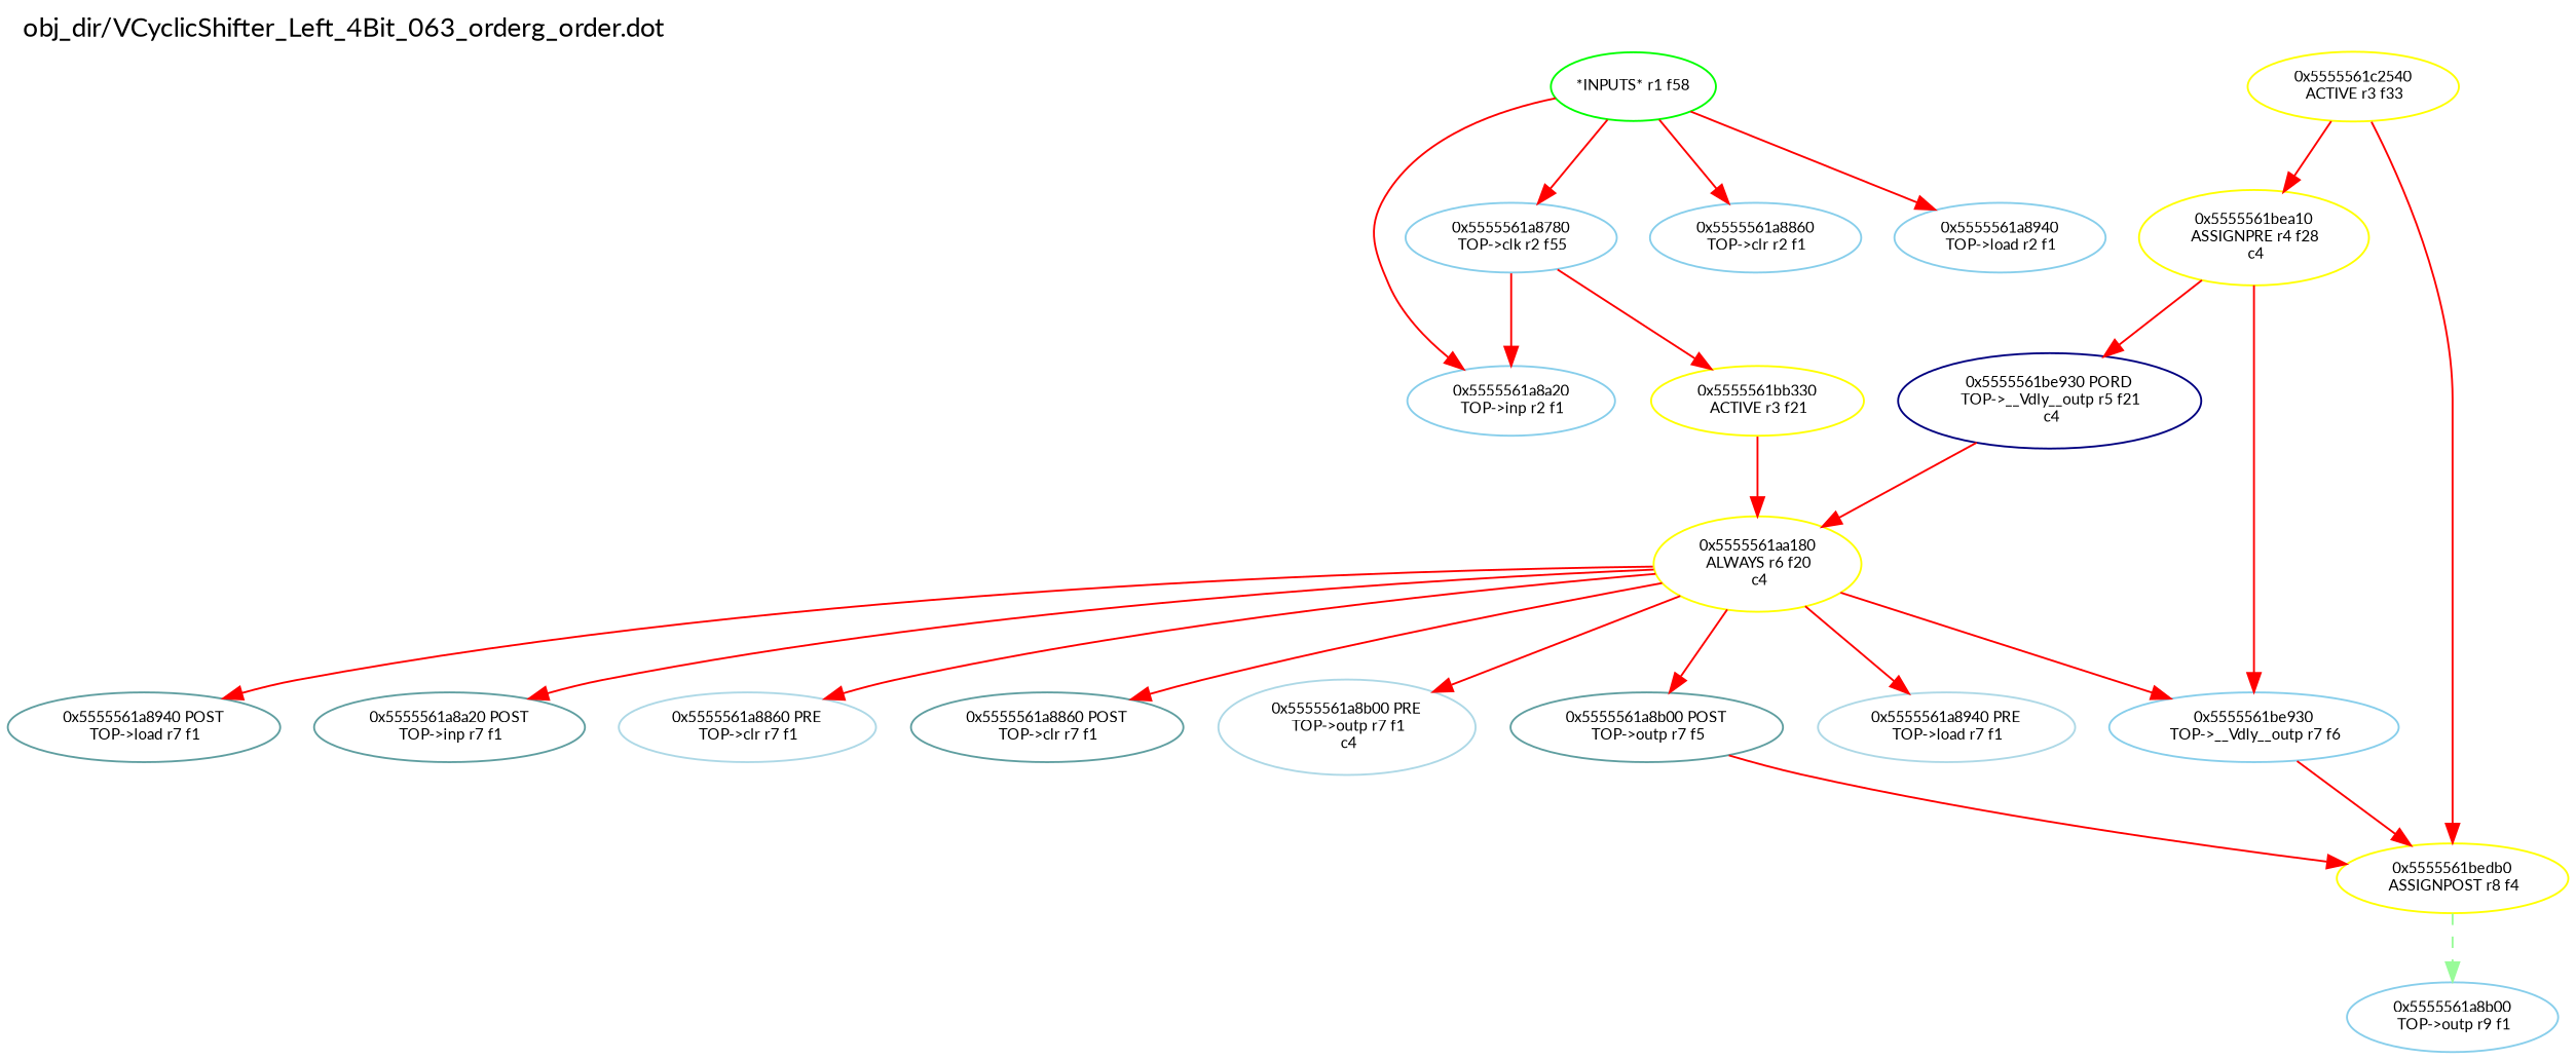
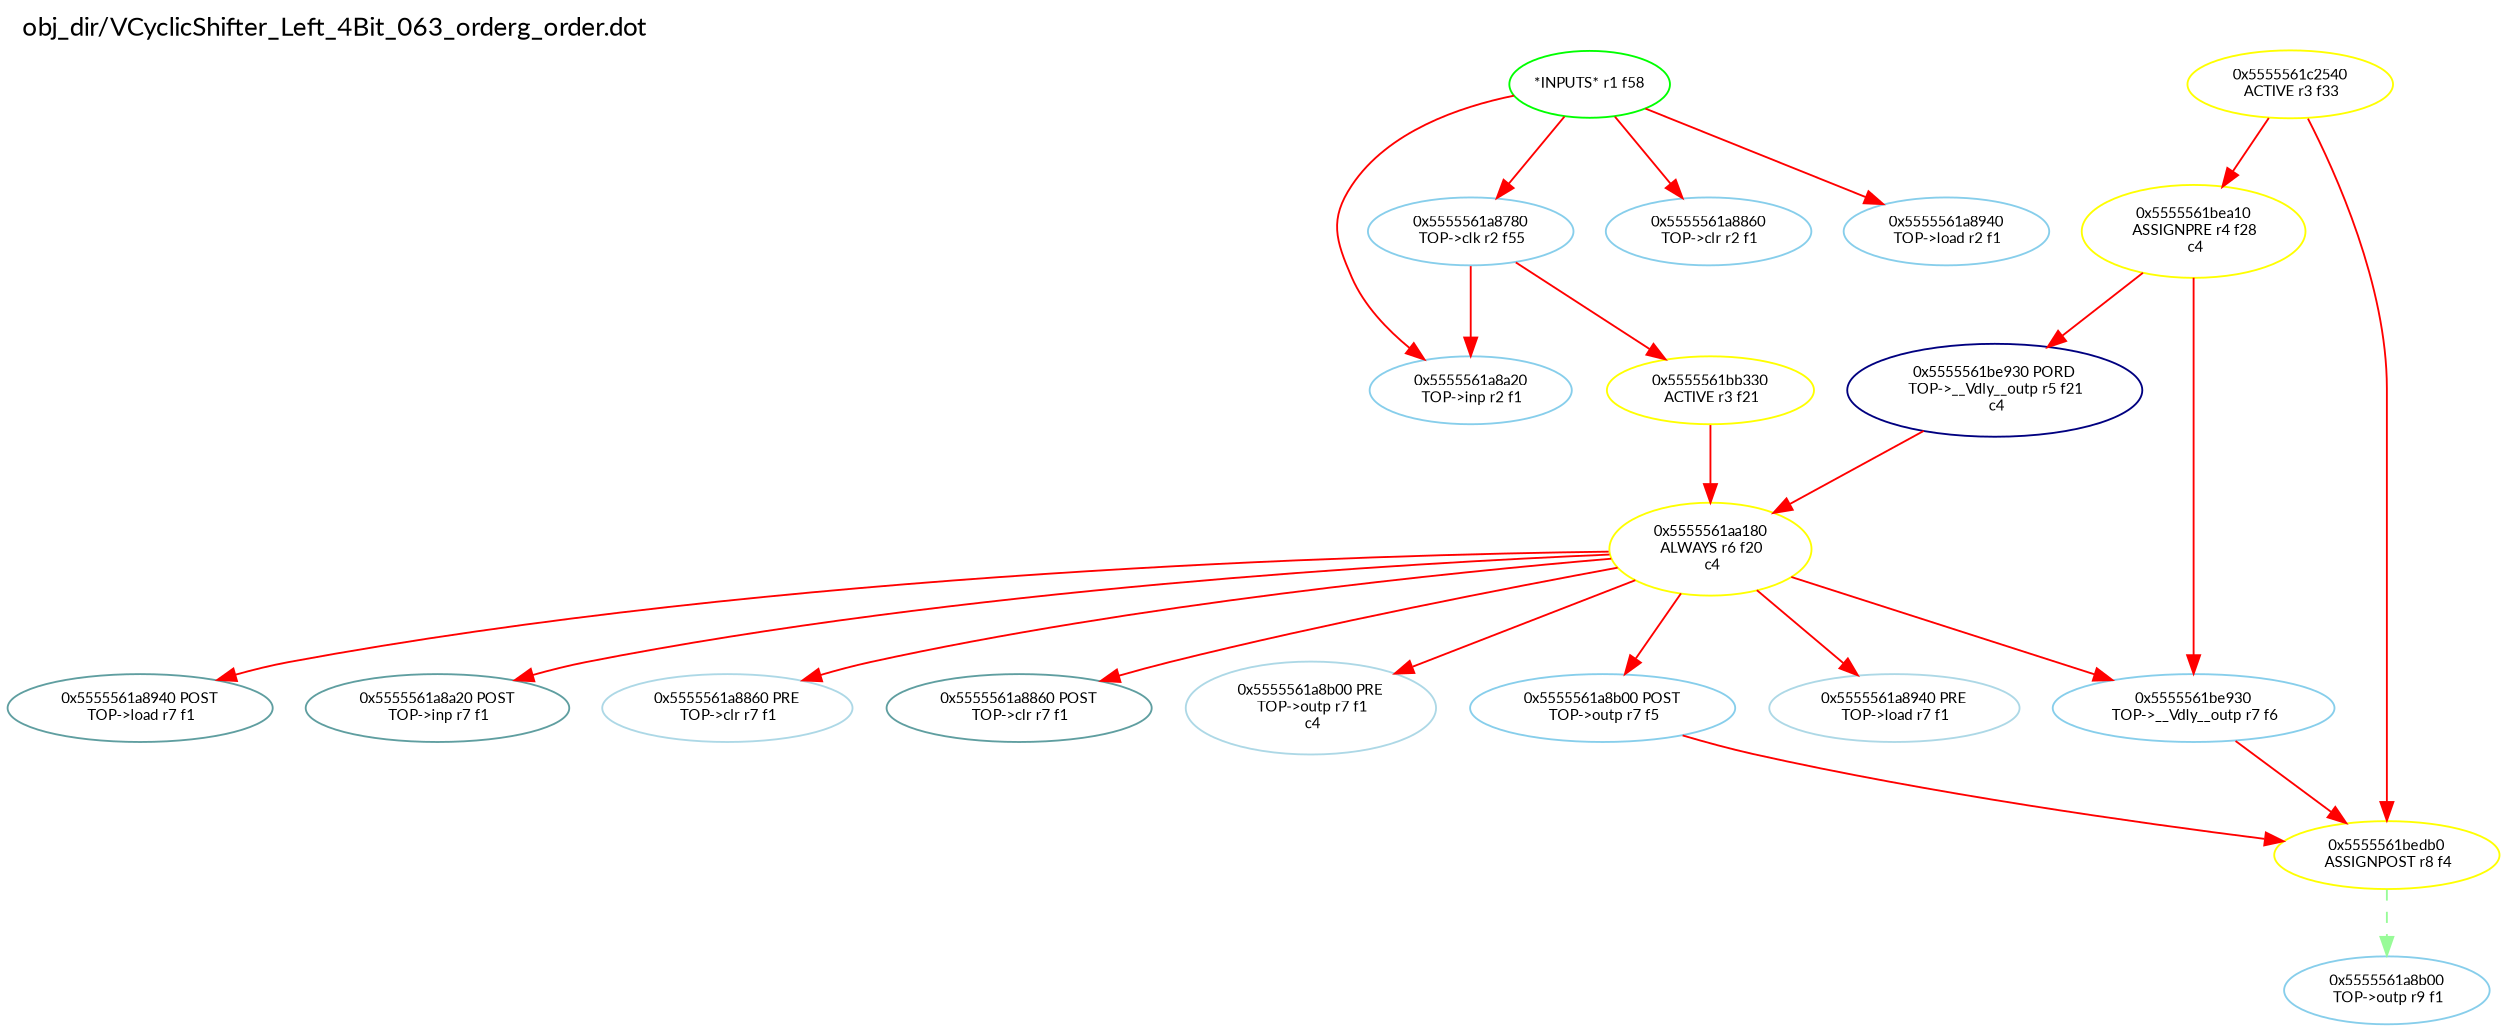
  digraph {
    fontname=Lato
    label="obj_dir/VCyclicShifter_Left_4Bit_063_orderg_order.dot"
    labeljust=l
    labelloc=t
    rankdir=TB
    node [color=skyblue fontname=Lato fontsize=8]
    edge [color=red fontname=Lato fontsize=8 weight=32]
    n1 [color=green label="*INPUTS* r1 f58"]
    n2 [label="0x5555561a8860\n TOP->clr r2 f1"]
    n3 [label="0x5555561a8940\n TOP->load r2 f1"]
    n4 [label="0x5555561a8a20\n TOP->inp r2 f1"]
    n5 [label="0x5555561a8780\n TOP->clk r2 f55"]
    n6 [color=yellow label="0x5555561bb330\n ACTIVE r3 f21"]
    n7 [color=yellow label="0x5555561aa180\n ALWAYS r6 f20\n c4"]
    n8 [color=yellow label="0x5555561c2540\n ACTIVE r3 f33"]
    n9 [color=yellow label="0x5555561bea10\n ASSIGNPRE r4 f28\n c4"]
    n10 [color=yellow label="0x5555561bedb0\n ASSIGNPOST r8 f4"]
    n11 [label="0x5555561be930\n TOP->__Vdly__outp r7 f6"]
    n12 [color=lightblue label="0x5555561a8940 PRE\n TOP->load r7 f1"]
    n13 [color=CadetBlue label="0x5555561a8940 POST\n TOP->load r7 f1"]
    n14 [color=CadetBlue label="0x5555561a8a20 POST\n TOP->inp r7 f1"]
    n15 [color=lightblue label="0x5555561a8860 PRE\n TOP->clr r7 f1"]
    n16 [color=CadetBlue label="0x5555561a8860 POST\n TOP->clr r7 f1"]
    n17 [color=lightblue label="0x5555561a8b00 PRE\n TOP->outp r7 f1\n c4"]
-   n18 [color=CadetBlue label="0x5555561a8b00 POST\n TOP->outp r7 f5"]
+   n18 [label="0x5555561a8b00 POST\n TOP->outp r7 f5"]
    n19 [color=NavyBlue label="0x5555561be930 PORD\n TOP->__Vdly__outp r5 f21\n c4"]
    n20 [label="0x5555561a8b00\n TOP->outp r9 f1"]
    n1 -> n2 [weight=1]
    n1 -> n3 [weight=1]
    n1 -> n4 [weight=1]
    n1 -> n5 [weight=1]
    n5 -> n4 [weight=8]
    n5 -> n6 [weight=8]
    n6 -> n7
    n7 -> n11
    n7 -> n12
    n7 -> n13 [weight=2]
    n7 -> n14 [weight=2]
    n7 -> n15
    n7 -> n16 [weight=2]
    n7 -> n17
    n7 -> n18 [weight=2]
    n8 -> n9
    n8 -> n10
    n9 -> n11
    n9 -> n19
    n10 -> n20 [color=PaleGreen style=dashed weight=1]
    n11 -> n10 [weight=8]
    n18 -> n10 [weight=2]
    n19 -> n7
  }
